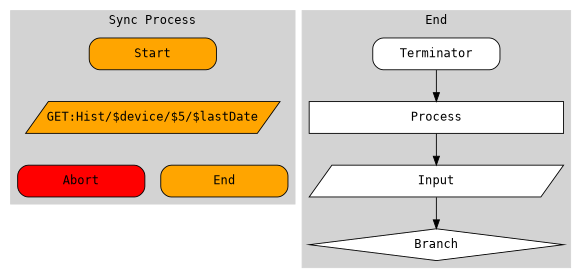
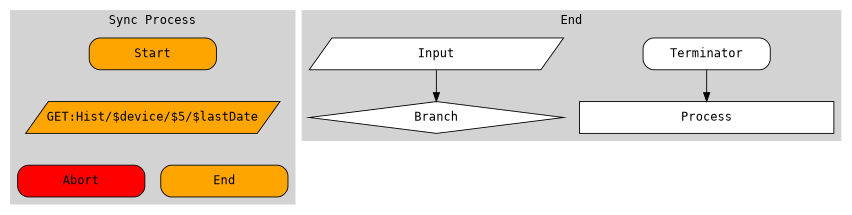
  digraph {
    fontname=consolas
    node [fillcolor=white fixedsize=true fontname=consolas shape=box sides=4 skew=0.2 style=filled]
    edge [fontname=consolas]
    n1 [fillcolor=orange label=Start style="rounded,filled" width=2]
    n2 [fillcolor=orange label=End style="rounded,filled" width=2]
    n3 [fillcolor=red label=Abort style="rounded,filled" width=2]
    n4 [fillcolor=orange label="GET:Hist/$device/$5/$lastDate" shape=polygon width=4]
    Terminator [style="rounded, filled" width=2 sides="" skew=""]
    Process [width=4 sides="" skew=""]
    Input [shape=polygon width=4]
    Branch [shape=diamond width=4 sides="" skew=""]
    subgraph cluster_1 {
      color=lightgray
      label="Sync Process"
      style=filled
      n4
      subgraph sub_2 {
        color=lightgray
        label="Sync Process"
        rank=source
        style=filled
        n1
      }
      subgraph sub_3 {
        color=lightgray
        label="Sync Process"
        rank=sink
        style=filled
        n2
        n3
      }
    }
    subgraph cluster_4 {
      color=lightgray
      label=End
      style=filled
      Terminator
      Process
      Input
      Branch
    }
    Terminator -> Process
-   Process -> Input
    Input -> Branch
  }
